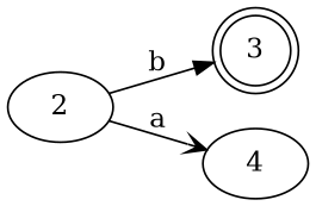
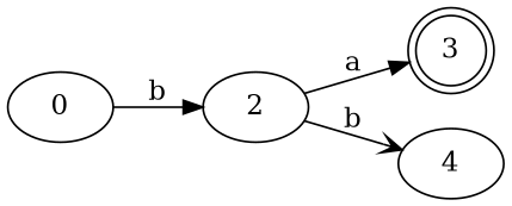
  digraph {
    rankdir=LR
    edge [arrowhead=normal]
+   n1 [label=0]
    n2 [label=2]
    n3 [label=3 shape=doublecircle]
    n4 [label=4 shape=ellipse]
-   n2 -> n3 [label=b]
-   n2 -> n4 [arrowhead=vee label=a]
+   n1 -> n2 [label=b]
+   n2 -> n3 [label=a]
+   n2 -> n4 [arrowhead=vee label=b]
  }
